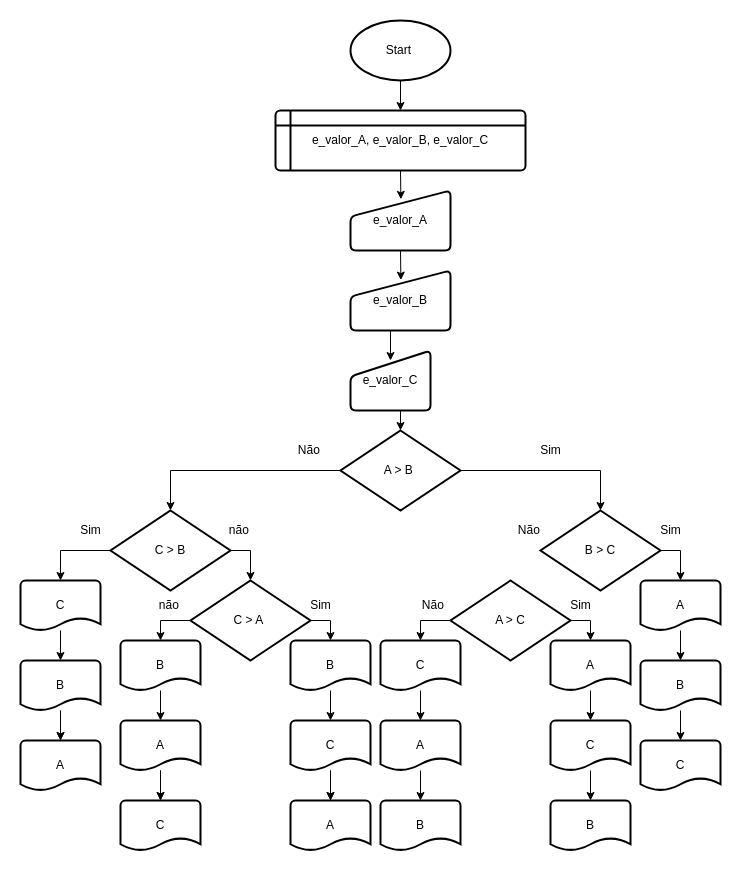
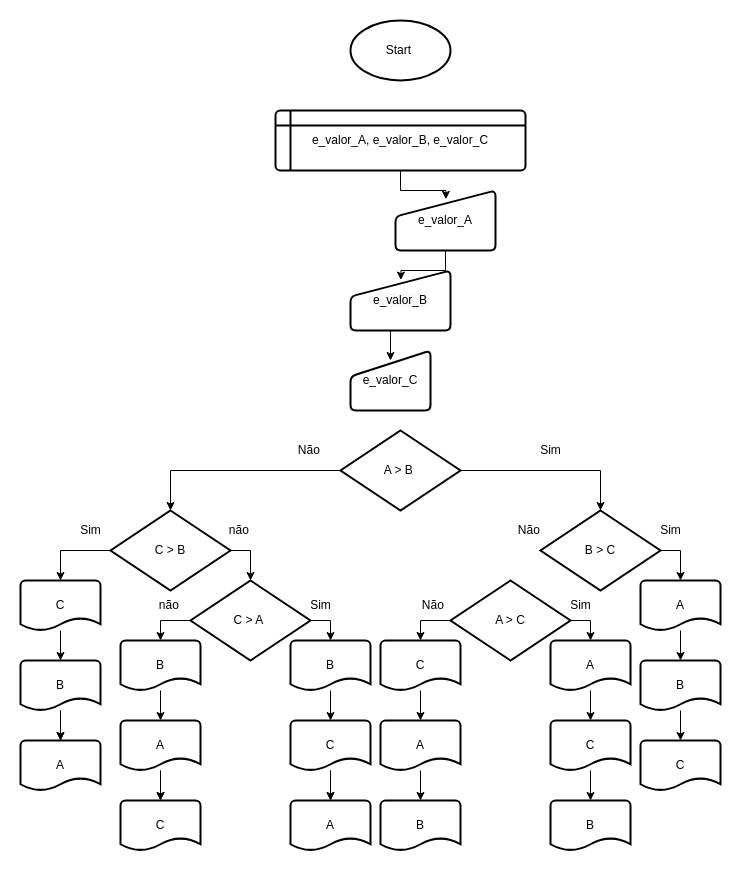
  <mxCell id="0" />
  <mxCell id="1" parent="0" />
- <mxCell id="2" style="edgeStyle=orthogonalEdgeStyle;rounded=0;orthogonalLoop=1;jettySize=auto;html=1;exitX=0.5;exitY=1;exitDx=0;exitDy=0;exitPerimeter=0;entryX=0.5;entryY=0;entryDx=0;entryDy=0;" edge="1" parent="1" source="3" target="7"><mxGeometry relative="1" as="geometry" /></mxCell>
  <mxCell id="3" value="Start&amp;nbsp;" style="strokeWidth=2;html=1;shape=mxgraph.flowchart.start_1;whiteSpace=wrap;" vertex="1" parent="1"><mxGeometry x="350" width="100" height="60" as="geometry" y="20" /></mxCell>
  <mxCell id="4" style="edgeStyle=orthogonalEdgeStyle;rounded=0;orthogonalLoop=1;jettySize=auto;html=1;exitX=0.5;exitY=1;exitDx=0;exitDy=0;entryX=0.504;entryY=0.16;entryDx=0;entryDy=0;entryPerimeter=0;" edge="1" parent="1" source="5" target="9"><mxGeometry relative="1" as="geometry" /></mxCell>
- <mxCell id="5" value="&lt;span&gt;e_valor_A&lt;/span&gt;" style="html=1;strokeWidth=2;shape=manualInput;whiteSpace=wrap;rounded=1;size=26;arcSize=11;" vertex="1" parent="1"><mxGeometry x="350" y="190" width="100" height="60" as="geometry" /></mxCell>
+ <mxCell id="5" value="&lt;span&gt;e_valor_A&lt;/span&gt;" style="html=1;strokeWidth=2;shape=manualInput;whiteSpace=wrap;rounded=1;size=26;arcSize=11;" vertex="1" parent="1"><mxGeometry x="395" y="190" width="100" height="60" as="geometry" /></mxCell>
  <mxCell id="6" style="edgeStyle=orthogonalEdgeStyle;rounded=0;orthogonalLoop=1;jettySize=auto;html=1;exitX=0.5;exitY=1;exitDx=0;exitDy=0;entryX=0.504;entryY=0.147;entryDx=0;entryDy=0;entryPerimeter=0;" edge="1" parent="1" source="7" target="5"><mxGeometry relative="1" as="geometry" /></mxCell>
  <mxCell id="7" value="e_valor_A, e_valor_B, e_valor_C" style="shape=internalStorage;whiteSpace=wrap;html=1;dx=15;dy=15;rounded=1;arcSize=8;strokeWidth=2;" vertex="1" parent="1"><mxGeometry x="275" y="110" width="250" height="60" as="geometry" /></mxCell>
  <mxCell id="8" style="edgeStyle=orthogonalEdgeStyle;rounded=0;orthogonalLoop=1;jettySize=auto;html=1;exitX=0.5;exitY=1;exitDx=0;exitDy=0;entryX=0.5;entryY=0.167;entryDx=0;entryDy=0;entryPerimeter=0;" edge="1" parent="1" source="9" target="11"><mxGeometry relative="1" as="geometry" /></mxCell>
  <mxCell id="9" value="&#10;&#10;&lt;span style=&quot;color: rgb(0, 0, 0); font-family: helvetica; font-size: 12px; font-style: normal; font-weight: 400; letter-spacing: normal; text-align: center; text-indent: 0px; text-transform: none; word-spacing: 0px; background-color: rgb(248, 249, 250); display: inline; float: none;&quot;&gt;e_valor_B&lt;/span&gt;&#10;&#10;" style="html=1;strokeWidth=2;shape=manualInput;whiteSpace=wrap;rounded=1;size=26;arcSize=11;" vertex="1" parent="1"><mxGeometry x="350" y="270" width="100" height="60" as="geometry" /></mxCell>
- <mxCell id="10" style="edgeStyle=orthogonalEdgeStyle;rounded=0;orthogonalLoop=1;jettySize=auto;html=1;exitX=0.5;exitY=1;exitDx=0;exitDy=0;entryX=0.5;entryY=0;entryDx=0;entryDy=0;entryPerimeter=0;" edge="1" parent="1" source="11" target="14"><mxGeometry relative="1" as="geometry" /></mxCell>
  <mxCell id="11" value="&lt;span&gt;e_valor_C&lt;/span&gt;" style="html=1;strokeWidth=2;shape=manualInput;whiteSpace=wrap;rounded=1;size=26;arcSize=11;" vertex="1" parent="1"><mxGeometry x="350" y="350" width="80" height="60" as="geometry" /></mxCell>
  <mxCell id="12" style="edgeStyle=orthogonalEdgeStyle;rounded=0;orthogonalLoop=1;jettySize=auto;html=1;exitX=1;exitY=0.5;exitDx=0;exitDy=0;exitPerimeter=0;entryX=0.5;entryY=0;entryDx=0;entryDy=0;entryPerimeter=0;" edge="1" parent="1" source="14" target="16"><mxGeometry relative="1" as="geometry" /></mxCell>
  <mxCell id="13" style="edgeStyle=orthogonalEdgeStyle;rounded=0;orthogonalLoop=1;jettySize=auto;html=1;exitX=0;exitY=0.5;exitDx=0;exitDy=0;exitPerimeter=0;entryX=0.5;entryY=0;entryDx=0;entryDy=0;entryPerimeter=0;" edge="1" parent="1" source="14" target="19"><mxGeometry relative="1" as="geometry" /></mxCell>
  <mxCell id="14" value="A &amp;gt; B&amp;nbsp;" style="strokeWidth=2;html=1;shape=mxgraph.flowchart.decision;whiteSpace=wrap;" vertex="1" parent="1"><mxGeometry x="340" y="430" width="120" height="80" as="geometry" /></mxCell>
  <mxCell id="15" style="edgeStyle=orthogonalEdgeStyle;rounded=0;orthogonalLoop=1;jettySize=auto;html=1;exitX=1;exitY=0.5;exitDx=0;exitDy=0;exitPerimeter=0;entryX=0.5;entryY=0;entryDx=0;entryDy=0;entryPerimeter=0;" edge="1" parent="1" source="16" target="23"><mxGeometry relative="1" as="geometry" /></mxCell>
  <mxCell id="16" value="B &amp;gt; C" style="strokeWidth=2;html=1;shape=mxgraph.flowchart.decision;whiteSpace=wrap;" vertex="1" parent="1"><mxGeometry x="540" y="510" width="120" height="80" as="geometry" /></mxCell>
  <mxCell id="17" style="edgeStyle=orthogonalEdgeStyle;rounded=0;orthogonalLoop=1;jettySize=auto;html=1;exitX=0;exitY=0.5;exitDx=0;exitDy=0;exitPerimeter=0;entryX=0.5;entryY=0;entryDx=0;entryDy=0;entryPerimeter=0;" edge="1" parent="1" source="19" target="29"><mxGeometry relative="1" as="geometry" /></mxCell>
  <mxCell id="18" style="edgeStyle=orthogonalEdgeStyle;rounded=0;orthogonalLoop=1;jettySize=auto;html=1;exitX=1;exitY=0.5;exitDx=0;exitDy=0;exitPerimeter=0;entryX=0.5;entryY=0;entryDx=0;entryDy=0;entryPerimeter=0;" edge="1" parent="1" source="19"><mxGeometry relative="1" as="geometry"><mxPoint x="250" y="580" as="targetPoint" /></mxGeometry></mxCell>
  <mxCell id="19" value="C &amp;gt; B" style="strokeWidth=2;html=1;shape=mxgraph.flowchart.decision;whiteSpace=wrap;" vertex="1" parent="1"><mxGeometry x="110" y="510" width="120" height="80" as="geometry" /></mxCell>
  <mxCell id="20" value="Sim" style="text;html=1;align=center;verticalAlign=middle;resizable=0;points=[];autosize=1;" vertex="1" parent="1"><mxGeometry x="530" y="440" width="40" height="20" as="geometry" /></mxCell>
  <mxCell id="21" value="Não&amp;nbsp;" style="text;html=1;align=center;verticalAlign=middle;resizable=0;points=[];autosize=1;" vertex="1" parent="1"><mxGeometry x="290" y="440" width="40" height="20" as="geometry" /></mxCell>
  <mxCell id="22" style="edgeStyle=orthogonalEdgeStyle;rounded=0;orthogonalLoop=1;jettySize=auto;html=1;entryX=0.5;entryY=0;entryDx=0;entryDy=0;entryPerimeter=0;" edge="1" parent="1" source="23" target="25"><mxGeometry relative="1" as="geometry" /></mxCell>
  <mxCell id="23" value="A" style="strokeWidth=2;html=1;shape=mxgraph.flowchart.document2;whiteSpace=wrap;size=0.25;" vertex="1" parent="1"><mxGeometry x="640" y="580" width="80" height="50" as="geometry" /></mxCell>
  <mxCell id="24" style="edgeStyle=orthogonalEdgeStyle;rounded=0;orthogonalLoop=1;jettySize=auto;html=1;entryX=0.5;entryY=0;entryDx=0;entryDy=0;entryPerimeter=0;" edge="1" parent="1" source="25" target="26"><mxGeometry relative="1" as="geometry" /></mxCell>
  <mxCell id="25" value="B" style="strokeWidth=2;html=1;shape=mxgraph.flowchart.document2;whiteSpace=wrap;size=0.25;" vertex="1" parent="1"><mxGeometry x="640" y="660" width="80" height="50" as="geometry" /></mxCell>
  <mxCell id="26" value="C" style="strokeWidth=2;html=1;shape=mxgraph.flowchart.document2;whiteSpace=wrap;size=0.25;" vertex="1" parent="1"><mxGeometry x="640" y="740" width="80" height="50" as="geometry" /></mxCell>
  <mxCell id="27" value="Sim" style="text;html=1;align=center;verticalAlign=middle;resizable=0;points=[];autosize=1;" vertex="1" parent="1"><mxGeometry x="650" y="520" width="40" height="20" as="geometry" /></mxCell>
  <mxCell id="28" style="edgeStyle=orthogonalEdgeStyle;rounded=0;orthogonalLoop=1;jettySize=auto;html=1;entryX=0.5;entryY=0;entryDx=0;entryDy=0;entryPerimeter=0;" edge="1" parent="1" source="29" target="32"><mxGeometry relative="1" as="geometry" /></mxCell>
  <mxCell id="29" value="C" style="strokeWidth=2;html=1;shape=mxgraph.flowchart.document2;whiteSpace=wrap;size=0.25;" vertex="1" parent="1"><mxGeometry x="20" y="580" width="80" height="50" as="geometry" /></mxCell>
  <mxCell id="30" style="edgeStyle=orthogonalEdgeStyle;rounded=0;orthogonalLoop=1;jettySize=auto;html=1;entryX=0.5;entryY=0;entryDx=0;entryDy=0;entryPerimeter=0;" edge="1" parent="1" source="32" target="33"><mxGeometry relative="1" as="geometry" /></mxCell>
  <mxCell id="31" value="" style="edgeStyle=orthogonalEdgeStyle;rounded=0;orthogonalLoop=1;jettySize=auto;html=1;" edge="1" parent="1" source="32" target="33"><mxGeometry relative="1" as="geometry" /></mxCell>
  <mxCell id="32" value="B" style="strokeWidth=2;html=1;shape=mxgraph.flowchart.document2;whiteSpace=wrap;size=0.25;" vertex="1" parent="1"><mxGeometry x="20" y="660" width="80" height="50" as="geometry" /></mxCell>
  <mxCell id="33" value="A" style="strokeWidth=2;html=1;shape=mxgraph.flowchart.document2;whiteSpace=wrap;size=0.25;" vertex="1" parent="1"><mxGeometry x="20" y="740" width="80" height="50" as="geometry" /></mxCell>
  <mxCell id="34" value="Sim" style="text;html=1;align=center;verticalAlign=middle;resizable=0;points=[];autosize=1;" vertex="1" parent="1"><mxGeometry x="70" y="520" width="40" height="20" as="geometry" /></mxCell>
  <mxCell id="35" style="edgeStyle=orthogonalEdgeStyle;rounded=0;orthogonalLoop=1;jettySize=auto;html=1;exitX=1;exitY=0.5;exitDx=0;exitDy=0;exitPerimeter=0;entryX=0.5;entryY=0;entryDx=0;entryDy=0;entryPerimeter=0;" edge="1" parent="1" source="37" target="61"><mxGeometry relative="1" as="geometry" /></mxCell>
  <mxCell id="36" style="edgeStyle=orthogonalEdgeStyle;rounded=0;orthogonalLoop=1;jettySize=auto;html=1;exitX=0;exitY=0.5;exitDx=0;exitDy=0;exitPerimeter=0;entryX=0.5;entryY=0;entryDx=0;entryDy=0;entryPerimeter=0;" edge="1" parent="1" source="37" target="55"><mxGeometry relative="1" as="geometry" /></mxCell>
  <mxCell id="37" value="C &amp;gt; A&amp;nbsp;" style="strokeWidth=2;html=1;shape=mxgraph.flowchart.decision;whiteSpace=wrap;" vertex="1" parent="1"><mxGeometry x="190" y="580" width="120" height="80" as="geometry" /></mxCell>
  <mxCell id="38" value="Não&amp;nbsp;" style="text;html=1;align=center;verticalAlign=middle;resizable=0;points=[];autosize=1;" vertex="1" parent="1"><mxGeometry x="510" y="520" width="40" height="20" as="geometry" /></mxCell>
  <mxCell id="39" style="edgeStyle=orthogonalEdgeStyle;rounded=0;orthogonalLoop=1;jettySize=auto;html=1;exitX=1;exitY=0.5;exitDx=0;exitDy=0;exitPerimeter=0;entryX=0.5;entryY=0;entryDx=0;entryDy=0;entryPerimeter=0;" edge="1" parent="1" source="41" target="43"><mxGeometry relative="1" as="geometry" /></mxCell>
  <mxCell id="40" style="edgeStyle=orthogonalEdgeStyle;rounded=0;orthogonalLoop=1;jettySize=auto;html=1;exitX=0;exitY=0.5;exitDx=0;exitDy=0;exitPerimeter=0;entryX=0.5;entryY=0;entryDx=0;entryDy=0;entryPerimeter=0;" edge="1" parent="1" source="41" target="49"><mxGeometry relative="1" as="geometry" /></mxCell>
  <mxCell id="41" value="A &amp;gt; C" style="strokeWidth=2;html=1;shape=mxgraph.flowchart.decision;whiteSpace=wrap;" vertex="1" parent="1"><mxGeometry x="450" y="580" width="120" height="80" as="geometry" /></mxCell>
  <mxCell id="42" style="edgeStyle=orthogonalEdgeStyle;rounded=0;orthogonalLoop=1;jettySize=auto;html=1;entryX=0.5;entryY=0;entryDx=0;entryDy=0;entryPerimeter=0;" edge="1" parent="1" source="43" target="45"><mxGeometry relative="1" as="geometry" /></mxCell>
  <mxCell id="43" value="A" style="strokeWidth=2;html=1;shape=mxgraph.flowchart.document2;whiteSpace=wrap;size=0.25;" vertex="1" parent="1"><mxGeometry x="550" y="640" width="80" height="50" as="geometry" /></mxCell>
  <mxCell id="44" style="edgeStyle=orthogonalEdgeStyle;rounded=0;orthogonalLoop=1;jettySize=auto;html=1;entryX=0.5;entryY=0;entryDx=0;entryDy=0;entryPerimeter=0;" edge="1" parent="1" source="45" target="46"><mxGeometry relative="1" as="geometry" /></mxCell>
  <mxCell id="45" value="C" style="strokeWidth=2;html=1;shape=mxgraph.flowchart.document2;whiteSpace=wrap;size=0.25;" vertex="1" parent="1"><mxGeometry x="550" y="720" width="80" height="50" as="geometry" /></mxCell>
  <mxCell id="46" value="B" style="strokeWidth=2;html=1;shape=mxgraph.flowchart.document2;whiteSpace=wrap;size=0.25;" vertex="1" parent="1"><mxGeometry x="550" y="800" width="80" height="50" as="geometry" /></mxCell>
  <mxCell id="47" value="Sim" style="text;html=1;align=center;verticalAlign=middle;resizable=0;points=[];autosize=1;" vertex="1" parent="1"><mxGeometry x="560" y="595" width="40" height="20" as="geometry" /></mxCell>
  <mxCell id="48" style="edgeStyle=orthogonalEdgeStyle;rounded=0;orthogonalLoop=1;jettySize=auto;html=1;entryX=0.5;entryY=0;entryDx=0;entryDy=0;entryPerimeter=0;" edge="1" parent="1" source="49" target="51"><mxGeometry relative="1" as="geometry" /></mxCell>
  <mxCell id="49" value="C" style="strokeWidth=2;html=1;shape=mxgraph.flowchart.document2;whiteSpace=wrap;size=0.25;" vertex="1" parent="1"><mxGeometry x="380" y="640" width="80" height="50" as="geometry" /></mxCell>
  <mxCell id="50" style="edgeStyle=orthogonalEdgeStyle;rounded=0;orthogonalLoop=1;jettySize=auto;html=1;entryX=0.5;entryY=0;entryDx=0;entryDy=0;entryPerimeter=0;" edge="1" parent="1" source="51" target="52"><mxGeometry relative="1" as="geometry" /></mxCell>
  <mxCell id="51" value="A" style="strokeWidth=2;html=1;shape=mxgraph.flowchart.document2;whiteSpace=wrap;size=0.25;" vertex="1" parent="1"><mxGeometry x="380" y="720" width="80" height="50" as="geometry" /></mxCell>
  <mxCell id="52" value="B" style="strokeWidth=2;html=1;shape=mxgraph.flowchart.document2;whiteSpace=wrap;size=0.25;" vertex="1" parent="1"><mxGeometry x="380" y="800" width="80" height="50" as="geometry" /></mxCell>
  <mxCell id="53" value="Não&amp;nbsp;" style="text;html=1;align=center;verticalAlign=middle;resizable=0;points=[];autosize=1;" vertex="1" parent="1"><mxGeometry x="414" y="595" width="40" height="20" as="geometry" /></mxCell>
  <mxCell id="54" style="edgeStyle=orthogonalEdgeStyle;rounded=0;orthogonalLoop=1;jettySize=auto;html=1;entryX=0.5;entryY=0;entryDx=0;entryDy=0;entryPerimeter=0;" edge="1" parent="1" source="55" target="58"><mxGeometry relative="1" as="geometry" /></mxCell>
  <mxCell id="55" value="B" style="strokeWidth=2;html=1;shape=mxgraph.flowchart.document2;whiteSpace=wrap;size=0.25;" vertex="1" parent="1"><mxGeometry x="120" y="640" width="80" height="50" as="geometry" /></mxCell>
  <mxCell id="56" style="edgeStyle=orthogonalEdgeStyle;rounded=0;orthogonalLoop=1;jettySize=auto;html=1;entryX=0.5;entryY=0;entryDx=0;entryDy=0;entryPerimeter=0;" edge="1" parent="1" source="58" target="59"><mxGeometry relative="1" as="geometry" /></mxCell>
  <mxCell id="57" value="" style="edgeStyle=orthogonalEdgeStyle;rounded=0;orthogonalLoop=1;jettySize=auto;html=1;" edge="1" parent="1" source="58" target="59"><mxGeometry relative="1" as="geometry" /></mxCell>
  <mxCell id="58" value="A" style="strokeWidth=2;html=1;shape=mxgraph.flowchart.document2;whiteSpace=wrap;size=0.25;" vertex="1" parent="1"><mxGeometry x="120" y="720" width="80" height="50" as="geometry" /></mxCell>
  <mxCell id="59" value="C" style="strokeWidth=2;html=1;shape=mxgraph.flowchart.document2;whiteSpace=wrap;size=0.25;" vertex="1" parent="1"><mxGeometry x="120" y="800" width="80" height="50" as="geometry" /></mxCell>
  <mxCell id="60" style="edgeStyle=orthogonalEdgeStyle;rounded=0;orthogonalLoop=1;jettySize=auto;html=1;entryX=0.5;entryY=0;entryDx=0;entryDy=0;entryPerimeter=0;" edge="1" parent="1" source="61" target="64"><mxGeometry relative="1" as="geometry" /></mxCell>
  <mxCell id="61" value="B" style="strokeWidth=2;html=1;shape=mxgraph.flowchart.document2;whiteSpace=wrap;size=0.25;" vertex="1" parent="1"><mxGeometry x="290" y="640" width="80" height="50" as="geometry" /></mxCell>
  <mxCell id="62" style="edgeStyle=orthogonalEdgeStyle;rounded=0;orthogonalLoop=1;jettySize=auto;html=1;entryX=0.5;entryY=0;entryDx=0;entryDy=0;entryPerimeter=0;" edge="1" parent="1" source="64" target="65"><mxGeometry relative="1" as="geometry" /></mxCell>
  <mxCell id="63" value="" style="edgeStyle=orthogonalEdgeStyle;rounded=0;orthogonalLoop=1;jettySize=auto;html=1;" edge="1" parent="1" source="64" target="65"><mxGeometry relative="1" as="geometry" /></mxCell>
  <mxCell id="64" value="C" style="strokeWidth=2;html=1;shape=mxgraph.flowchart.document2;whiteSpace=wrap;size=0.25;" vertex="1" parent="1"><mxGeometry x="290" y="720" width="80" height="50" as="geometry" /></mxCell>
  <mxCell id="65" value="A" style="strokeWidth=2;html=1;shape=mxgraph.flowchart.document2;whiteSpace=wrap;size=0.25;" vertex="1" parent="1"><mxGeometry x="290" y="800" width="80" height="50" as="geometry" /></mxCell>
  <mxCell id="66" value="não&amp;nbsp;" style="text;html=1;align=center;verticalAlign=middle;resizable=0;points=[];autosize=1;" vertex="1" parent="1"><mxGeometry x="220" y="520" width="40" height="20" as="geometry" /></mxCell>
  <mxCell id="67" value="Sim" style="text;html=1;align=center;verticalAlign=middle;resizable=0;points=[];autosize=1;" vertex="1" parent="1"><mxGeometry x="300" y="595" width="40" height="20" as="geometry" /></mxCell>
  <mxCell id="68" value="não&amp;nbsp;" style="text;html=1;align=center;verticalAlign=middle;resizable=0;points=[];autosize=1;" vertex="1" parent="1"><mxGeometry x="150" y="595" width="40" height="20" as="geometry" /></mxCell>
